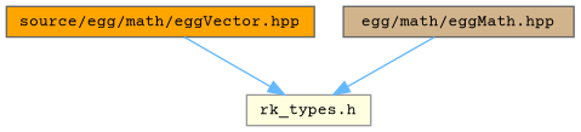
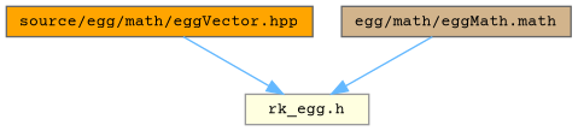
  digraph {
    fontname="Courier Prime"
    node [fontname="Courier Prime" fontsize=10 shape=box style=filled]
    edge [color=steelblue1 fontname="Courier Prime" fontsize=10 labelfontname=FreeMono labelfontsize=10 style=solid]
    n1 [color=gray40 fillcolor=orange fontcolor=black height=0.2 label="source/egg/math/eggVector.hpp" width=0.4]
-   n2 [color=grey60 fillcolor=lightyellow height=0.2 label="rk_types.h" width=0.4]
-   n3 [color=grey40 fillcolor=tan height=0.2 label="egg/math/eggMath.hpp" width=0.4]
+   n2 [color=grey60 fillcolor=lightyellow height=0.2 label="rk_egg.h" width=0.4]
+   n3 [color=grey40 fillcolor=tan height=0.2 label="egg/math/eggMath.math" width=0.4]
    n1 -> n2
    n3 -> n2
  }
